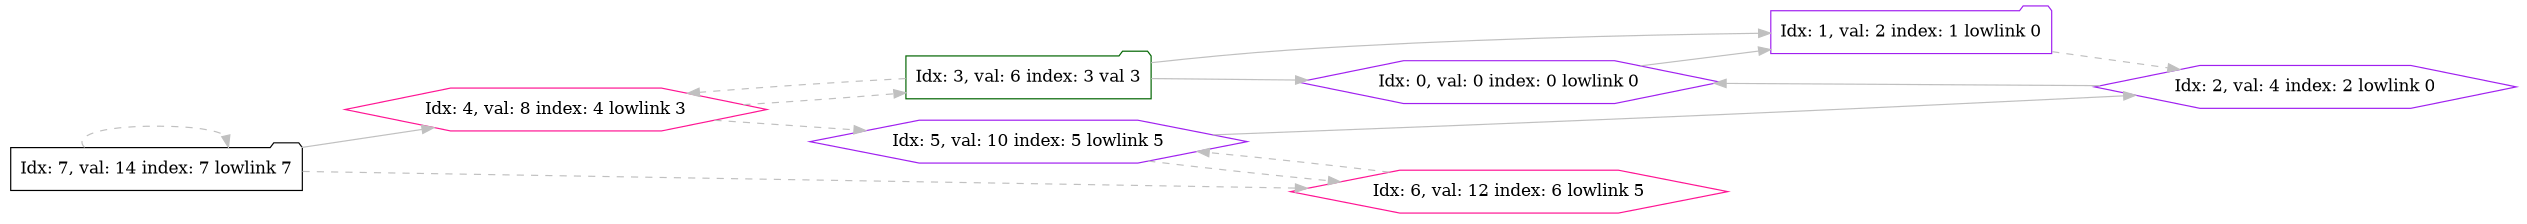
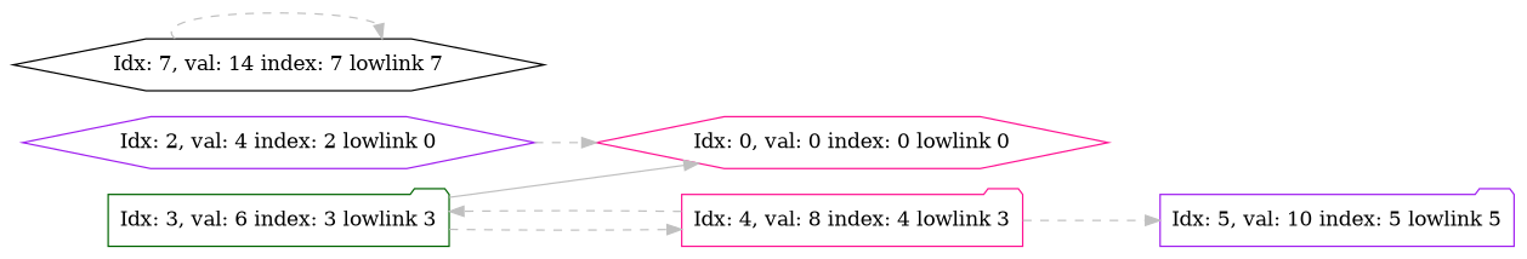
  digraph {
    rankdir=LR
    node [color=purple shape=hexagon]
    edge [color=gray style=dashed]
-   n1 [label="Idx: 0, val: 0 index: 0 lowlink 0"]
-   n2 [label="Idx: 1, val: 2 index: 1 lowlink 0" shape=folder]
+   n1 [color=deeppink label="Idx: 0, val: 0 index: 0 lowlink 0"]
    n3 [label="Idx: 2, val: 4 index: 2 lowlink 0"]
-   n4 [color=darkgreen label="Idx: 3, val: 6 index: 3 val 3" shape=folder]
-   n5 [color=deeppink label="Idx: 4, val: 8 index: 4 lowlink 3"]
-   n6 [label="Idx: 5, val: 10 index: 5 lowlink 5"]
-   n7 [color=deeppink label="Idx: 6, val: 12 index: 6 lowlink 5"]
-   n8 [color=black label="Idx: 7, val: 14 index: 7 lowlink 7" shape=folder]
-   n1 -> n2 [style=solid]
-   n2 -> n3
-   n3 -> n1 [style=solid]
+   n4 [color=darkgreen label="Idx: 3, val: 6 index: 3 lowlink 3" shape=folder]
+   n5 [color=deeppink label="Idx: 4, val: 8 index: 4 lowlink 3" shape=folder]
+   n6 [label="Idx: 5, val: 10 index: 5 lowlink 5" shape=folder]
+   n8 [color=black label="Idx: 7, val: 14 index: 7 lowlink 7"]
+   n3 -> n1
    n4 -> n1 [style=solid]
-   n4 -> n2 [style=solid]
    n4 -> n5
    n5 -> n4
    n5 -> n6
-   n6 -> n3 [style=solid]
-   n6 -> n7
-   n7 -> n6
-   n8 -> n5 [style=solid]
-   n8 -> n7
    n8 -> n8
  }
